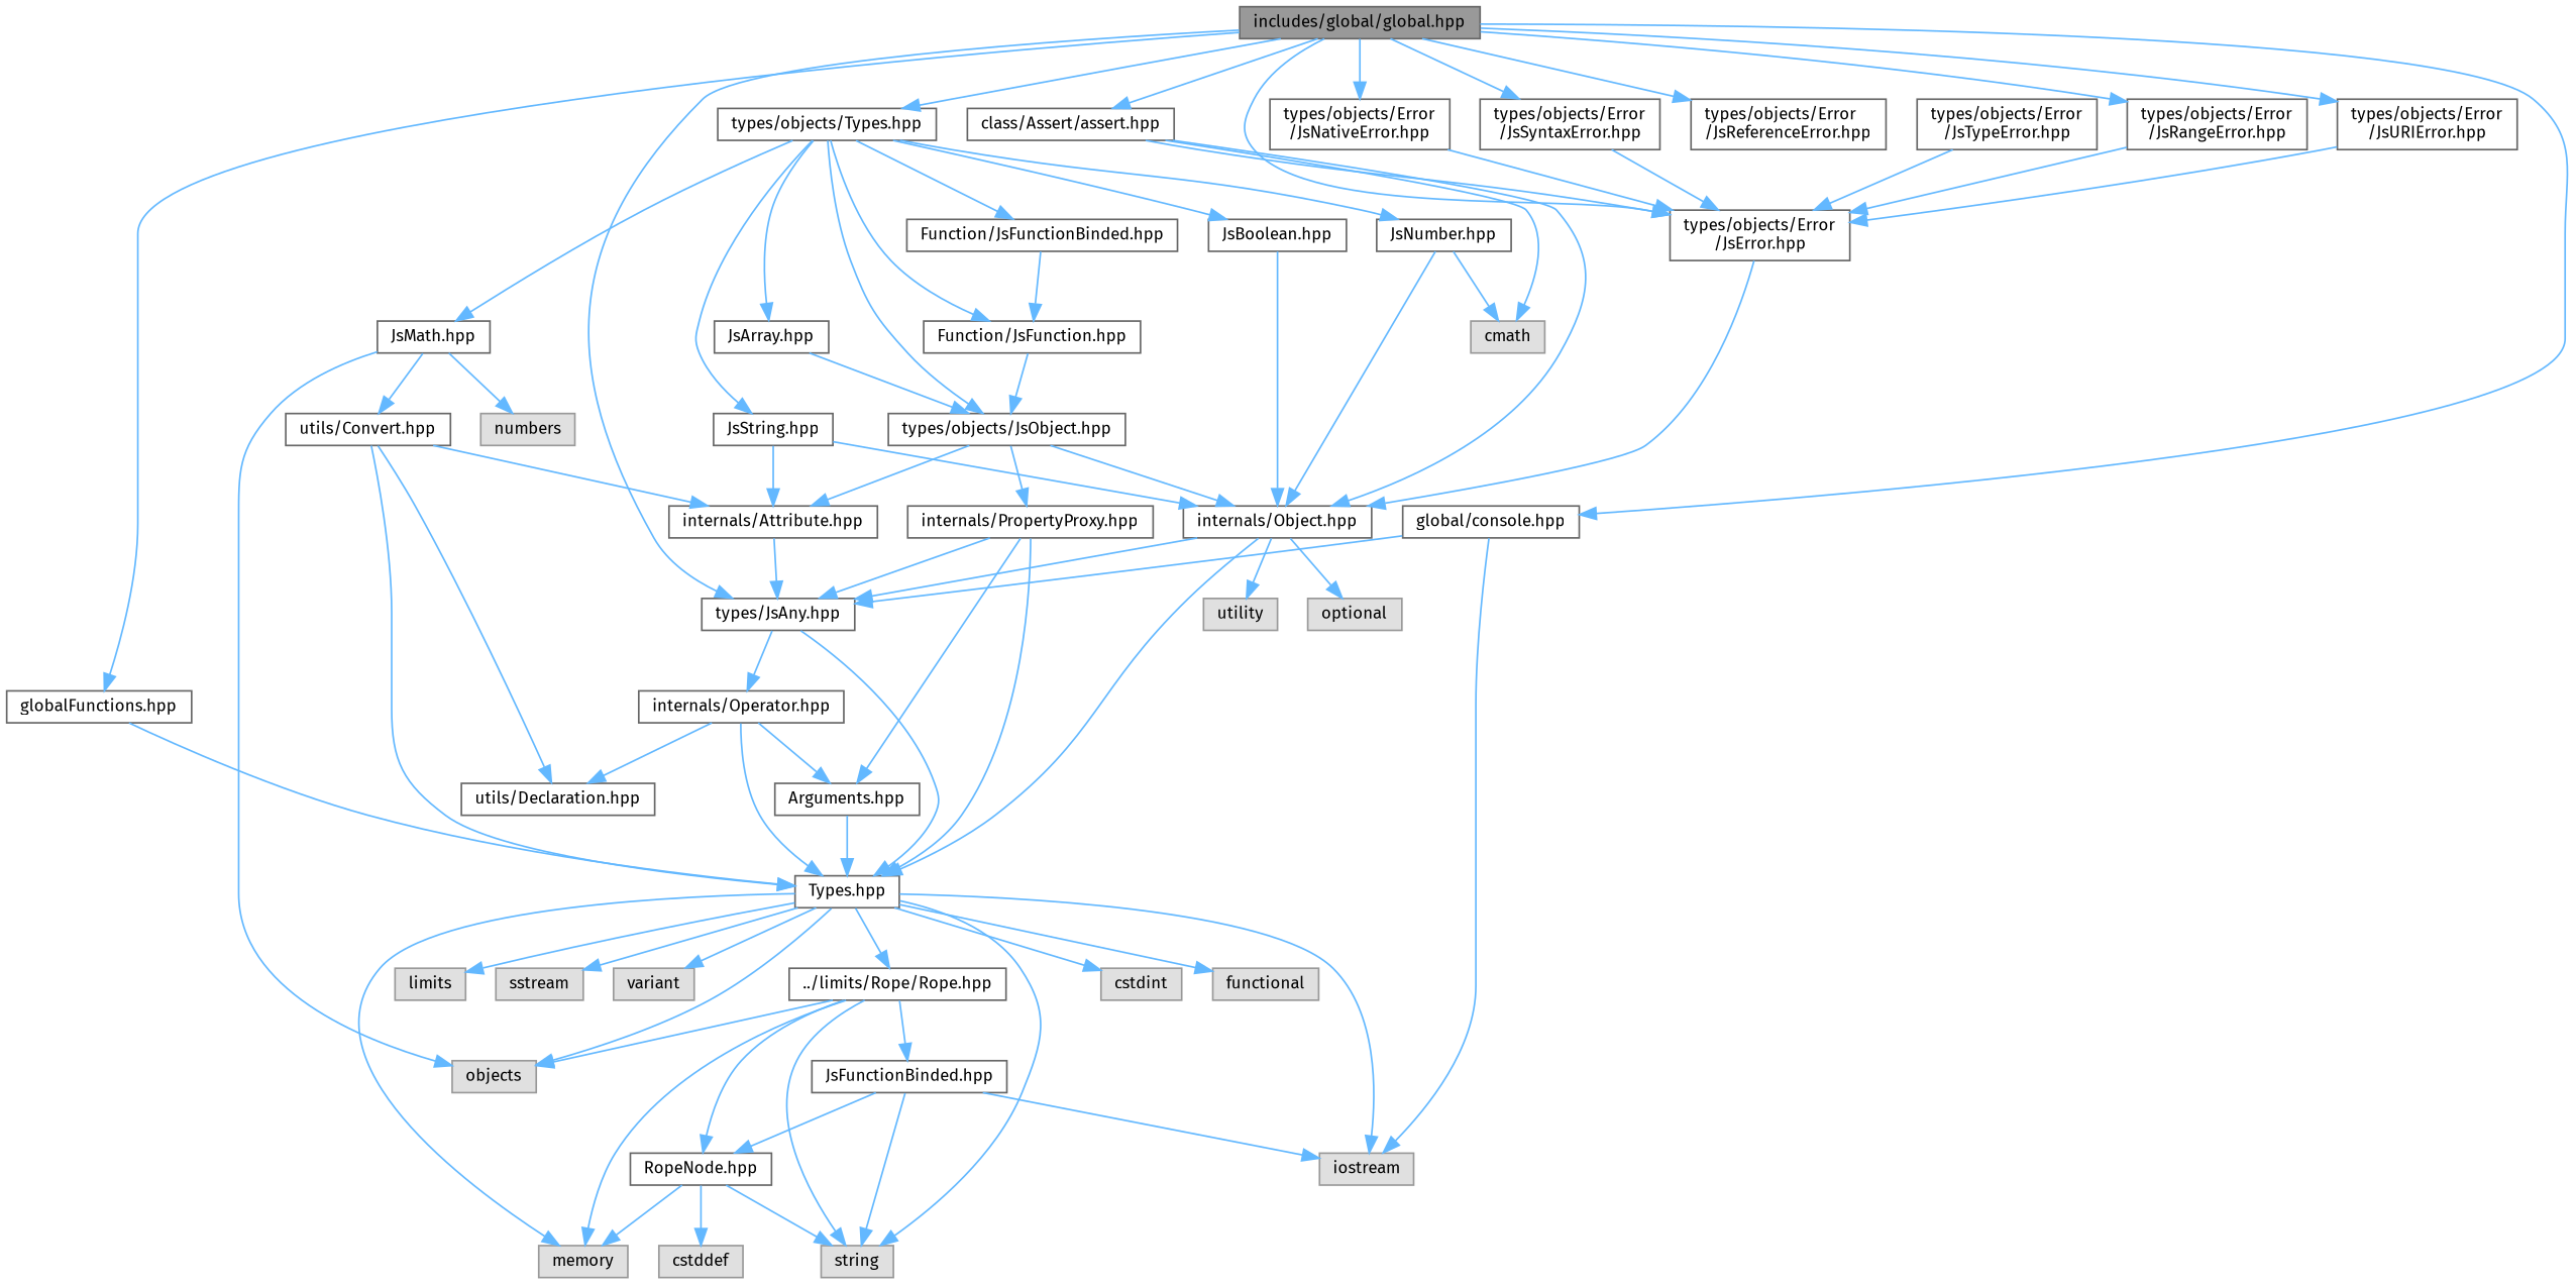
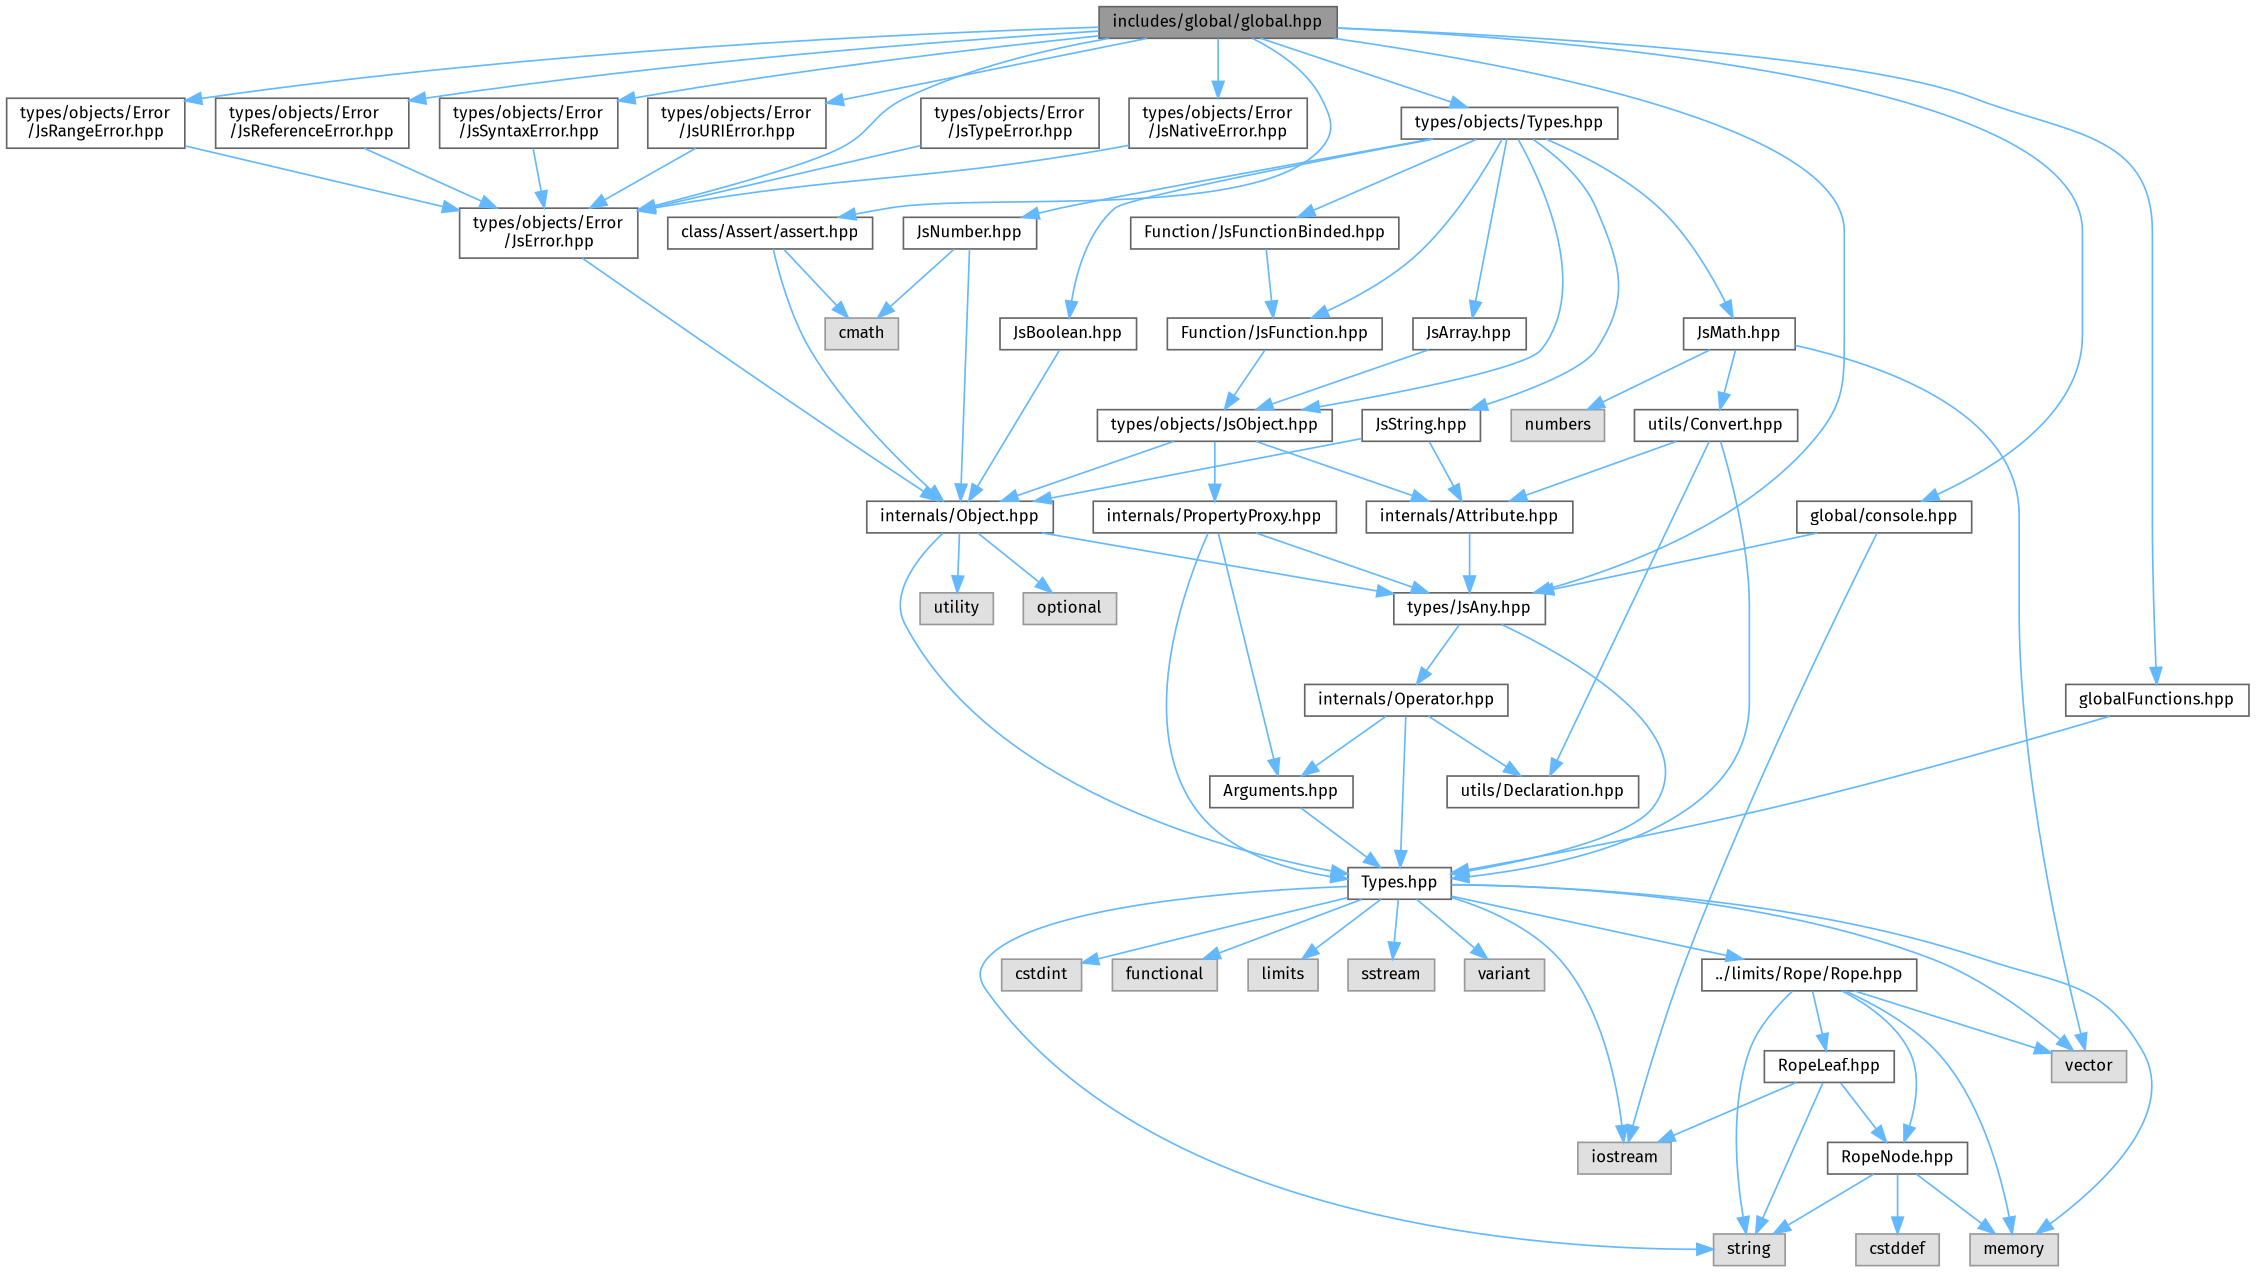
  digraph {
    fontname="Fira Sans"
    node [color=grey40 fillcolor=white fontname="Fira Sans" fontsize=10 shape=box style=filled]
    edge [color=steelblue1 fontname="Fira Sans" fontsize=10 labelfontname=Helvetica labelfontsize=10 style=solid]
    n1 [color=gray40 fillcolor=grey60 fontcolor=black height=0.2 label="includes/global/global.hpp" width=0.4]
    n2 [height=0.2 label="class/Assert/assert.hpp" width=0.4]
    n3 [height=0.2 label="types/JsAny.hpp" width=0.4]
    n4 [height=0.2 label="global/console.hpp" width=0.4]
    n5 [height=0.2 label="globalFunctions.hpp" width=0.4]
    n6 [height=0.2 label="types/objects/Error\l/JsError.hpp" width=0.4]
    n7 [height=0.2 label="types/objects/Error\l/JsNativeError.hpp" width=0.4]
    n8 [height=0.2 label="types/objects/Error\l/JsRangeError.hpp" width=0.4]
    n9 [height=0.2 label="types/objects/Error\l/JsReferenceError.hpp" width=0.4]
    n10 [height=0.2 label="types/objects/Error\l/JsSyntaxError.hpp" width=0.4]
    n11 [height=0.2 label="types/objects/Error\l/JsURIError.hpp" width=0.4]
    n12 [height=0.2 label="types/objects/Types.hpp" width=0.4]
    n13 [height=0.2 label="internals/Object.hpp" width=0.4]
    n14 [color=grey60 fillcolor="#E0E0E0" height=0.2 label=cmath width=0.4]
    n15 [height=0.2 label="Types.hpp" width=0.4]
    n16 [height=0.2 label="internals/Operator.hpp" width=0.4]
    n17 [color=grey60 fillcolor="#E0E0E0" height=0.2 label=iostream width=0.4]
    n18 [height=0.2 label="types/objects/Error\l/JsTypeError.hpp" width=0.4]
    n19 [height=0.2 label="Function/JsFunction.hpp" width=0.4]
    n20 [height=0.2 label="types/objects/JsObject.hpp" width=0.4]
    n21 [height=0.2 label="Function/JsFunctionBinded.hpp" width=0.4]
    n22 [height=0.2 label="JsArray.hpp" width=0.4]
    n23 [height=0.2 label="JsBoolean.hpp" width=0.4]
    n24 [height=0.2 label="JsMath.hpp" width=0.4]
    n25 [height=0.2 label="JsNumber.hpp" width=0.4]
    n26 [height=0.2 label="JsString.hpp" width=0.4]
    n27 [color=grey60 fillcolor="#E0E0E0" height=0.2 label=optional width=0.4]
    n28 [color=grey60 fillcolor="#E0E0E0" height=0.2 label=utility width=0.4]
    n29 [height=0.2 label="../limits/Rope/Rope.hpp" width=0.4]
    n30 [color=grey60 fillcolor="#E0E0E0" height=0.2 label=memory width=0.4]
    n31 [color=grey60 fillcolor="#E0E0E0" height=0.2 label=string width=0.4]
-   n32 [color=grey60 fillcolor="#E0E0E0" height=0.2 label=objects width=0.4]
+   n32 [color=grey60 fillcolor="#E0E0E0" height=0.2 label=vector width=0.4]
    n33 [color=grey60 fillcolor="#E0E0E0" height=0.2 label=cstdint width=0.4]
    n34 [color=grey60 fillcolor="#E0E0E0" height=0.2 label=functional width=0.4]
    n35 [color=grey60 fillcolor="#E0E0E0" height=0.2 label=limits width=0.4]
    n36 [color=grey60 fillcolor="#E0E0E0" height=0.2 label=sstream width=0.4]
    n37 [color=grey60 fillcolor="#E0E0E0" height=0.2 label=variant width=0.4]
    n38 [height=0.2 label="Arguments.hpp" width=0.4]
    n39 [height=0.2 label="utils/Declaration.hpp" width=0.4]
-   n40 [height=0.2 label="JsFunctionBinded.hpp" width=0.4]
+   n40 [height=0.2 label="RopeLeaf.hpp" width=0.4]
    n41 [height=0.2 label="RopeNode.hpp" width=0.4]
    n42 [color=grey60 fillcolor="#E0E0E0" height=0.2 label=cstddef width=0.4]
    n43 [height=0.2 label="internals/Attribute.hpp" width=0.4]
    n44 [height=0.2 label="internals/PropertyProxy.hpp" width=0.4]
    n45 [height=0.2 label="utils/Convert.hpp" width=0.4]
    n46 [color=grey60 fillcolor="#E0E0E0" height=0.2 label=numbers width=0.4]
    n1 -> n2
    n1 -> n3
    n1 -> n4
    n1 -> n5
    n1 -> n6
    n1 -> n7
    n1 -> n8
    n1 -> n9
    n1 -> n10
    n1 -> n11
    n1 -> n12
    n2 -> n13
    n2 -> n14
    n3 -> n15
    n3 -> n16
    n4 -> n3
    n4 -> n17
    n5 -> n15
    n6 -> n13
    n7 -> n6
    n8 -> n6
-   n2 -> n6
+   n9 -> n6
    n10 -> n6
    n11 -> n6
    n12 -> n19
    n12 -> n20
    n12 -> n21
    n12 -> n22
    n12 -> n23
    n12 -> n24
    n12 -> n25
    n12 -> n26
    n13 -> n3
    n13 -> n15
    n13 -> n27
    n13 -> n28
    n15 -> n17
    n15 -> n29
    n15 -> n30
    n15 -> n31
    n15 -> n32
    n15 -> n33
    n15 -> n34
    n15 -> n35
    n15 -> n36
    n15 -> n37
    n16 -> n15
    n16 -> n38
    n16 -> n39
    n18 -> n6
    n19 -> n20
    n20 -> n13
    n20 -> n43
    n20 -> n44
    n21 -> n19
    n22 -> n20
    n23 -> n13
    n24 -> n32
    n24 -> n45
    n24 -> n46
    n25 -> n13
    n25 -> n14
    n26 -> n13
    n26 -> n43
    n29 -> n30
    n29 -> n31
    n29 -> n32
    n29 -> n40
    n29 -> n41
    n38 -> n15
    n40 -> n17
    n40 -> n31
    n40 -> n41
    n41 -> n30
    n41 -> n31
    n41 -> n42
    n43 -> n3
    n44 -> n3
    n44 -> n15
    n44 -> n38
    n45 -> n15
    n45 -> n39
    n45 -> n43
  }
